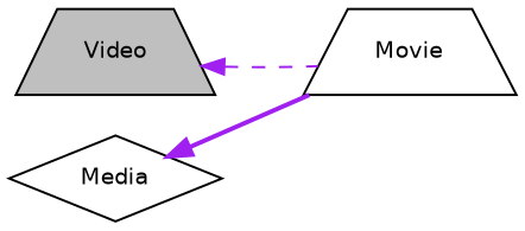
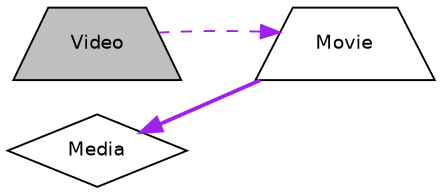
  digraph {
    rankdir=LR
    node [color=black fillcolor=white fontname=Helvetica fontsize=10 shape=trapezium style=filled]
    edge [color=purple dir=back fontname=Helvetica fontsize=10 labelfontname=Helvetica labelfontsize=10]
    n1 [fillcolor=grey75 fontcolor=black height=0.2 label=Video width=0.4]
    n2 [height=0.2 label=Movie width=0.4]
    n3 [height=0.2 label=Media shape=diamond width=0.4]
-   n1 -> n2 [style=dashed]
+   n2 -> n1 [style=dashed]
    n3 -> n2 [style=bold]
  }
